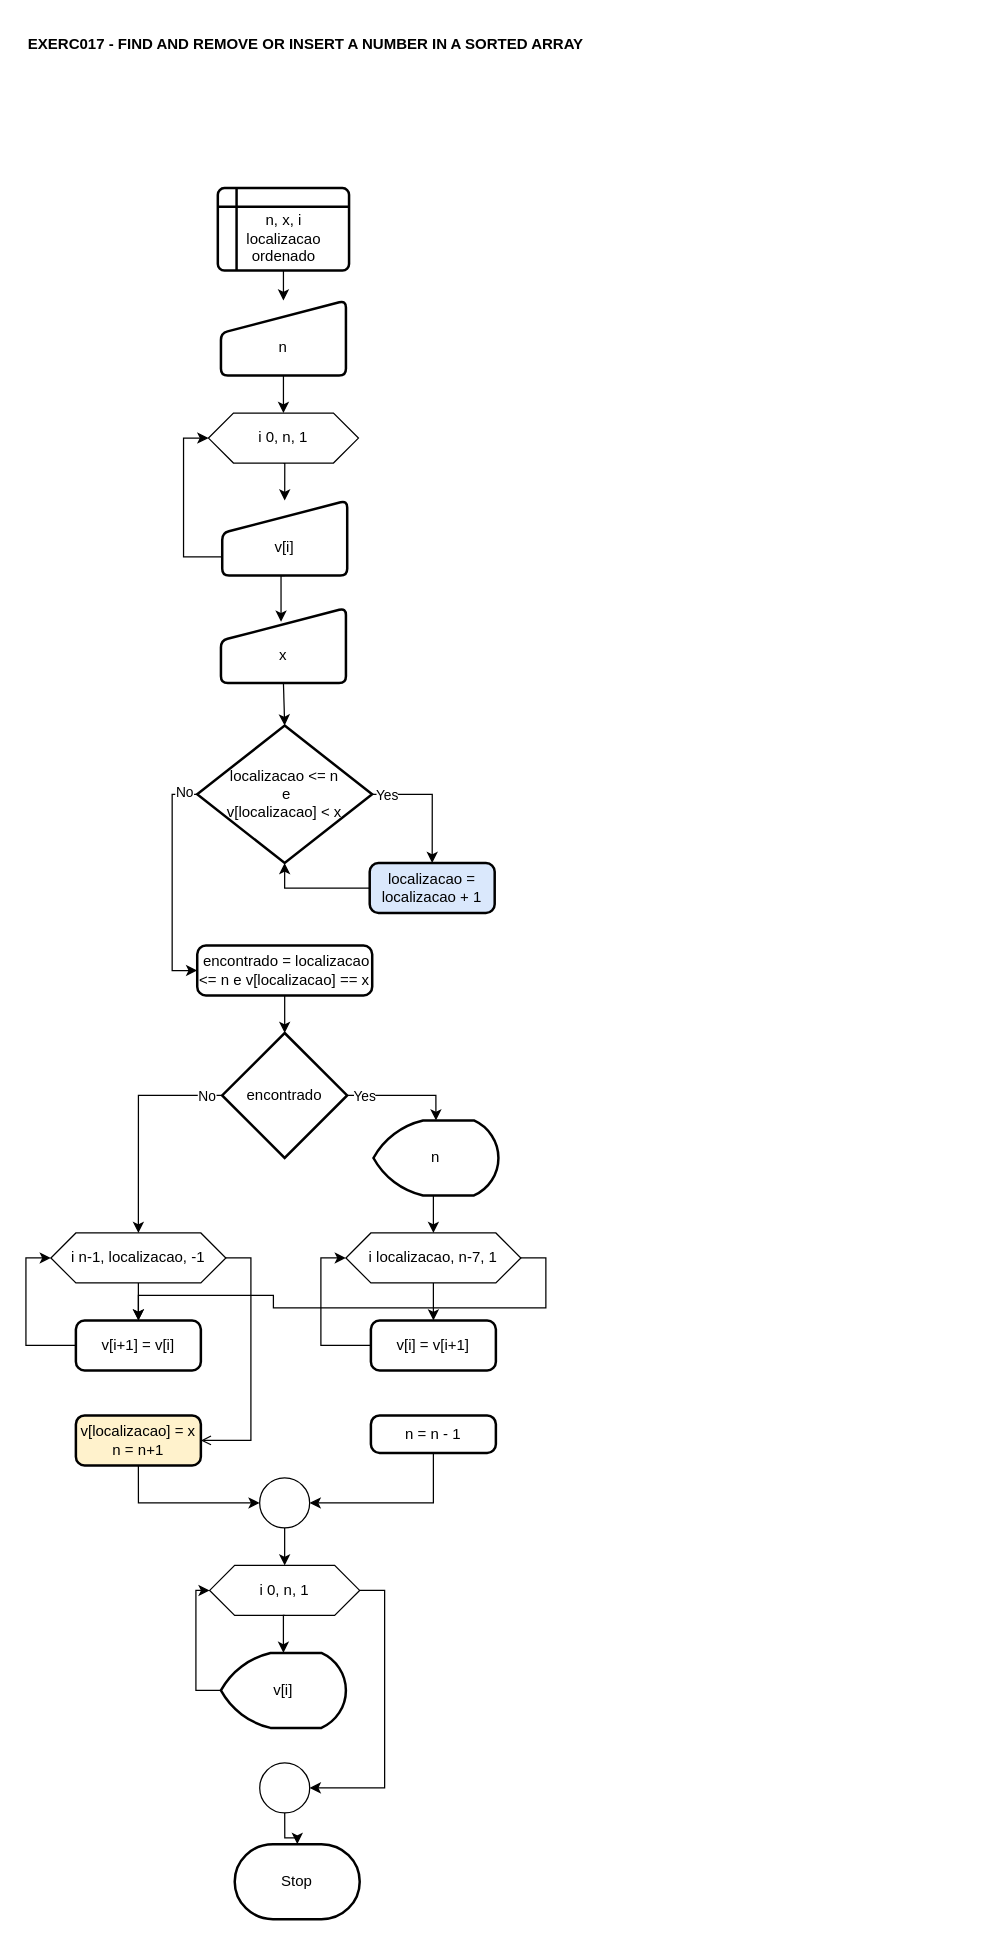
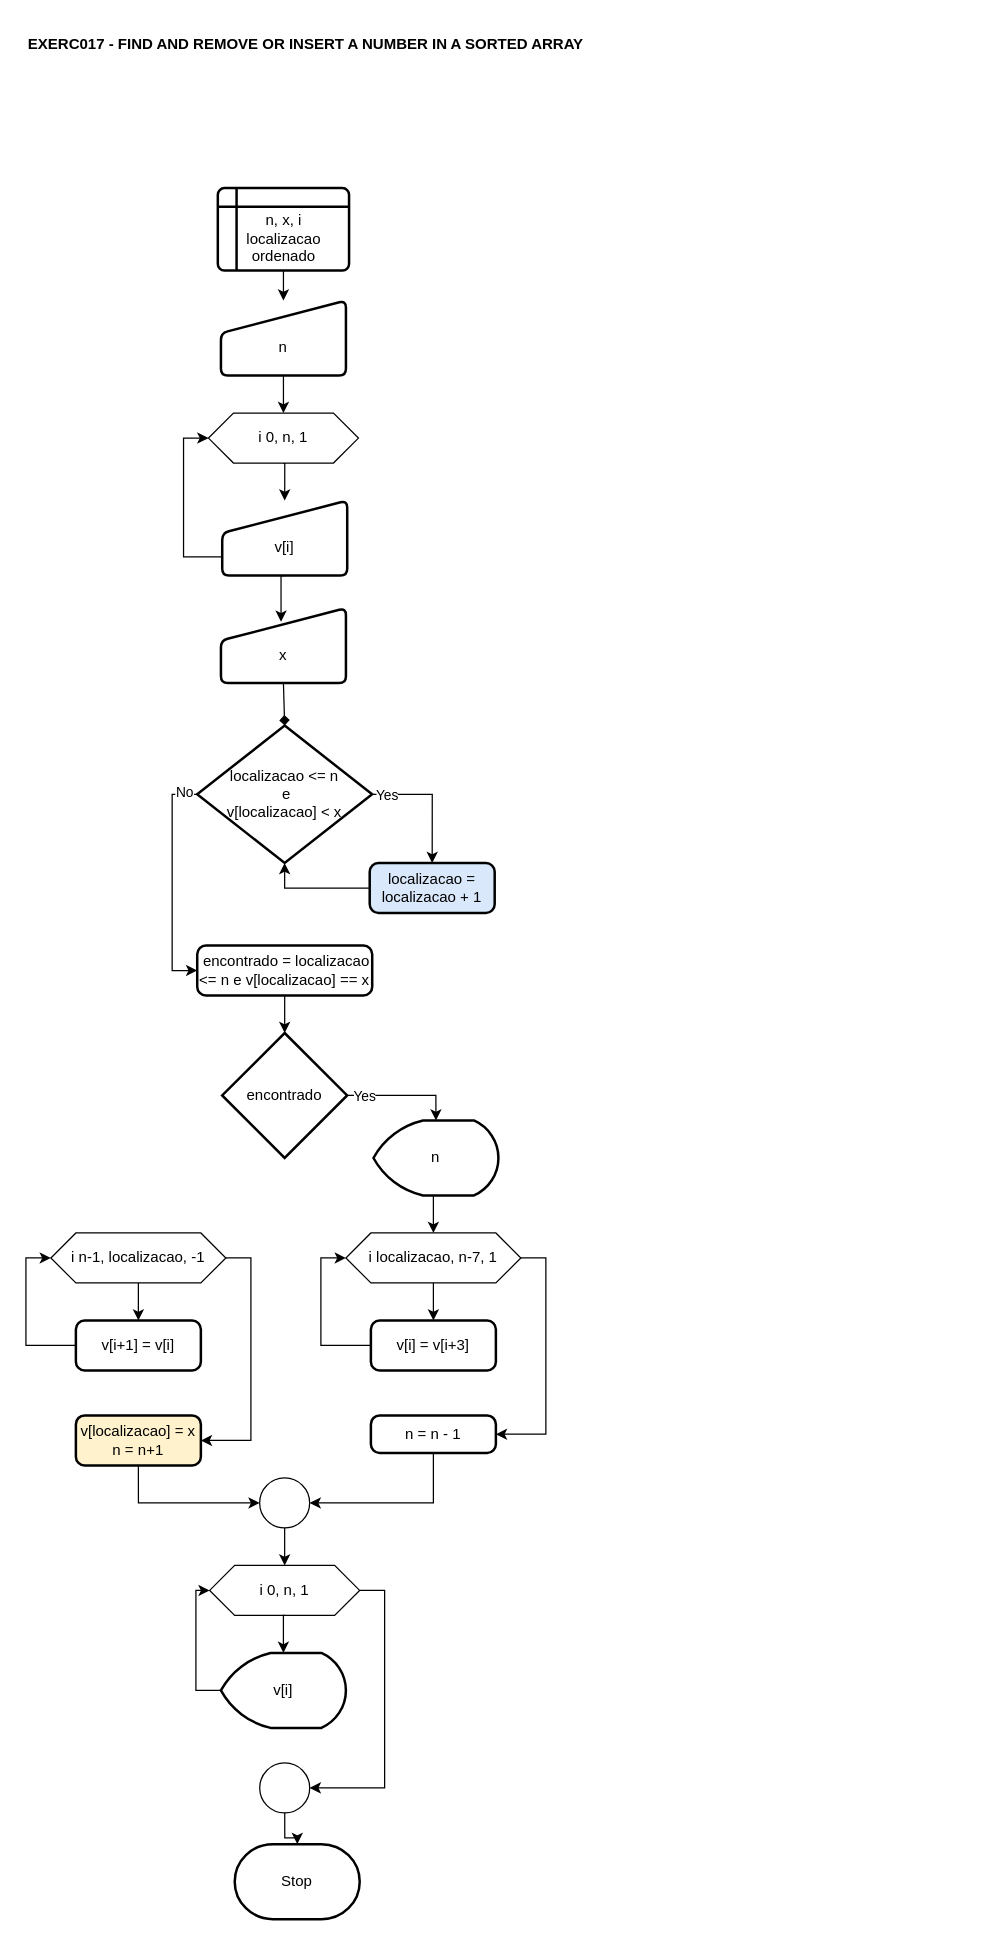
  <mxCell id="0" />
  <mxCell id="1" parent="0" />
  <mxCell id="2" value="EXERC017&lt;span style=&quot;background-color: transparent; color: light-dark(rgb(0, 0, 0), rgb(255, 255, 255));&quot;&gt;&amp;nbsp;-&amp;nbsp;&lt;/span&gt;FIND AND REMOVE OR INSERT A NUMBER IN A SORTED ARRAY" style="text;html=1;align=left;verticalAlign=middle;whiteSpace=wrap;rounded=0;fontStyle=1" parent="1" vertex="1"><mxGeometry x="20" y="20" width="760" height="30" as="geometry" /></mxCell>
  <mxCell id="3" style="edgeStyle=orthogonalEdgeStyle;rounded=0;orthogonalLoop=1;jettySize=auto;html=1;exitX=0.5;exitY=1;exitDx=0;exitDy=0;entryX=0.5;entryY=0;entryDx=0;entryDy=0;" edge="1" parent="1" source="4" target="6"><mxGeometry relative="1" as="geometry" /></mxCell>
  <mxCell id="4" value="&lt;div&gt;&lt;br&gt;&lt;/div&gt;n, x, i&lt;br&gt;localizacao&lt;br&gt;&lt;div&gt;ordenado&lt;/div&gt;" style="shape=internalStorage;whiteSpace=wrap;html=1;dx=15;dy=15;rounded=1;arcSize=8;strokeWidth=2;" parent="1" vertex="1"><mxGeometry x="173.53" y="150" width="105" height="66" as="geometry" /></mxCell>
  <mxCell id="5" style="edgeStyle=orthogonalEdgeStyle;rounded=0;orthogonalLoop=1;jettySize=auto;html=1;exitX=0.5;exitY=1;exitDx=0;exitDy=0;entryX=0.5;entryY=0;entryDx=0;entryDy=0;" edge="1" parent="1" source="6" target="8"><mxGeometry relative="1" as="geometry" /></mxCell>
  <mxCell id="6" value="&lt;br&gt;&lt;div&gt;n&lt;/div&gt;" style="html=1;strokeWidth=2;shape=manualInput;whiteSpace=wrap;rounded=1;size=26;arcSize=11;" vertex="1" parent="1"><mxGeometry x="176.03" y="240" width="100" height="60" as="geometry" /></mxCell>
  <mxCell id="7" style="edgeStyle=orthogonalEdgeStyle;rounded=0;orthogonalLoop=1;jettySize=auto;html=1;exitX=0.5;exitY=1;exitDx=0;exitDy=0;entryX=0.5;entryY=0;entryDx=0;entryDy=0;" edge="1" parent="1" source="8" target="10"><mxGeometry relative="1" as="geometry" /></mxCell>
  <mxCell id="8" value="i 0, n, 1" style="shape=hexagon;perimeter=hexagonPerimeter2;whiteSpace=wrap;html=1;fixedSize=1;" vertex="1" parent="1"><mxGeometry x="166.05" y="330" width="120" height="40" as="geometry" /></mxCell>
  <mxCell id="9" style="edgeStyle=orthogonalEdgeStyle;rounded=0;orthogonalLoop=1;jettySize=auto;html=1;exitX=0;exitY=0.75;exitDx=0;exitDy=0;entryX=0;entryY=0.5;entryDx=0;entryDy=0;" edge="1" parent="1" source="10" target="8"><mxGeometry relative="1" as="geometry" /></mxCell>
  <mxCell id="10" value="&lt;div&gt;&lt;br&gt;&lt;/div&gt;v[i]" style="html=1;strokeWidth=2;shape=manualInput;whiteSpace=wrap;rounded=1;size=26;arcSize=11;" vertex="1" parent="1"><mxGeometry x="177.05" y="400" width="100" height="60" as="geometry" /></mxCell>
  <mxCell id="11" value="&lt;div&gt;&lt;br&gt;&lt;/div&gt;x" style="html=1;strokeWidth=2;shape=manualInput;whiteSpace=wrap;rounded=1;size=26;arcSize=11;" vertex="1" parent="1"><mxGeometry x="176.03" y="486" width="100" height="60" as="geometry" /></mxCell>
  <mxCell id="12" style="edgeStyle=orthogonalEdgeStyle;rounded=0;orthogonalLoop=1;jettySize=auto;html=1;exitX=0.5;exitY=1;exitDx=0;exitDy=0;entryX=0.481;entryY=0.183;entryDx=0;entryDy=0;entryPerimeter=0;" edge="1" parent="1" source="10" target="11"><mxGeometry relative="1" as="geometry" /></mxCell>
  <mxCell id="13" style="edgeStyle=orthogonalEdgeStyle;rounded=0;orthogonalLoop=1;jettySize=auto;html=1;exitX=1;exitY=0.5;exitDx=0;exitDy=0;exitPerimeter=0;entryX=0.5;entryY=0;entryDx=0;entryDy=0;" edge="1" parent="1" source="17" target="19"><mxGeometry relative="1" as="geometry" /></mxCell>
  <mxCell id="14" value="Yes" style="edgeLabel;html=1;align=center;verticalAlign=middle;resizable=0;points=[];" vertex="1" connectable="0" parent="13"><mxGeometry x="-0.263" y="-1" relative="1" as="geometry"><mxPoint x="-27" y="-1" as="offset" /></mxGeometry></mxCell>
  <mxCell id="15" style="edgeStyle=orthogonalEdgeStyle;rounded=0;orthogonalLoop=1;jettySize=auto;html=1;exitX=0;exitY=0.5;exitDx=0;exitDy=0;exitPerimeter=0;entryX=0;entryY=0.5;entryDx=0;entryDy=0;" edge="1" parent="1" source="17" target="21"><mxGeometry relative="1" as="geometry" /></mxCell>
  <mxCell id="16" value="No" style="edgeLabel;html=1;align=center;verticalAlign=middle;resizable=0;points=[];" vertex="1" connectable="0" parent="15"><mxGeometry x="-0.038" y="1" relative="1" as="geometry"><mxPoint x="8" y="-68" as="offset" /></mxGeometry></mxCell>
  <mxCell id="17" value="&lt;div&gt;localizacao&amp;nbsp;&lt;span style=&quot;background-color: transparent; color: light-dark(rgb(0, 0, 0), rgb(255, 255, 255));&quot;&gt;&amp;lt;= n&lt;/span&gt;&lt;/div&gt;&lt;div&gt;&lt;span style=&quot;background-color: transparent; color: light-dark(rgb(0, 0, 0), rgb(255, 255, 255));&quot;&gt;&amp;nbsp;&lt;/span&gt;&lt;span style=&quot;background-color: transparent; color: light-dark(rgb(0, 0, 0), rgb(255, 255, 255));&quot;&gt;e&lt;/span&gt;&lt;/div&gt;&lt;div&gt;&lt;span style=&quot;background-color: transparent; color: light-dark(rgb(0, 0, 0), rgb(255, 255, 255));&quot;&gt;v[localizacao] &amp;lt; x&lt;/span&gt;&lt;/div&gt;" style="strokeWidth=2;html=1;shape=mxgraph.flowchart.decision;whiteSpace=wrap;" vertex="1" parent="1"><mxGeometry x="157.01" y="580" width="140" height="110" as="geometry" /></mxCell>
- <mxCell id="18" style="edgeStyle=orthogonalEdgeStyle;rounded=0;orthogonalLoop=1;jettySize=auto;html=1;exitX=0.5;exitY=1;exitDx=0;exitDy=0;entryX=0.5;entryY=0;entryDx=0;entryDy=0;entryPerimeter=0;" edge="1" parent="1" source="11" target="17"><mxGeometry relative="1" as="geometry" /></mxCell>
+ <mxCell id="18" style="edgeStyle=orthogonalEdgeStyle;rounded=0;orthogonalLoop=1;jettySize=auto;html=1;exitX=0.5;exitY=1;exitDx=0;exitDy=0;entryX=0.5;entryY=0;entryDx=0;entryDy=0;entryPerimeter=0;endArrow=diamond;" edge="1" parent="1" source="11" target="17"><mxGeometry relative="1" as="geometry" /></mxCell>
  <mxCell id="19" value="localizacao = localizacao + 1" style="rounded=1;whiteSpace=wrap;html=1;absoluteArcSize=1;arcSize=14;strokeWidth=2;fillColor=#dae8fc;" vertex="1" parent="1"><mxGeometry x="295.05" y="690" width="100" height="40" as="geometry" /></mxCell>
  <mxCell id="20" style="edgeStyle=orthogonalEdgeStyle;rounded=0;orthogonalLoop=1;jettySize=auto;html=1;exitX=0;exitY=0.5;exitDx=0;exitDy=0;entryX=0.5;entryY=1;entryDx=0;entryDy=0;entryPerimeter=0;" edge="1" parent="1" source="19" target="17"><mxGeometry relative="1" as="geometry" /></mxCell>
  <mxCell id="21" value="&amp;nbsp;encontrado = localizacao &amp;lt;= n e v[localizacao] == x" style="rounded=1;whiteSpace=wrap;html=1;absoluteArcSize=1;arcSize=14;strokeWidth=2;" vertex="1" parent="1"><mxGeometry x="157.05" y="756" width="140" height="40" as="geometry" /></mxCell>
- <mxCell id="22" style="edgeStyle=orthogonalEdgeStyle;rounded=0;orthogonalLoop=1;jettySize=auto;html=1;exitX=0;exitY=0.5;exitDx=0;exitDy=0;exitPerimeter=0;entryX=0.5;entryY=0;entryDx=0;entryDy=0;" edge="1" parent="1" source="24" target="38"><mxGeometry relative="1" as="geometry" /></mxCell>
- <mxCell id="23" value="No" style="edgeLabel;html=1;align=center;verticalAlign=middle;resizable=0;points=[];" vertex="1" connectable="0" parent="22"><mxGeometry x="-0.623" y="2" relative="1" as="geometry"><mxPoint x="20" y="-2" as="offset" /></mxGeometry></mxCell>
  <mxCell id="24" value="encontrado" style="strokeWidth=2;html=1;shape=mxgraph.flowchart.decision;whiteSpace=wrap;" vertex="1" parent="1"><mxGeometry x="177" y="826" width="100" height="100" as="geometry" /></mxCell>
  <mxCell id="25" style="edgeStyle=orthogonalEdgeStyle;rounded=0;orthogonalLoop=1;jettySize=auto;html=1;exitX=0.5;exitY=1;exitDx=0;exitDy=0;exitPerimeter=0;entryX=0.5;entryY=0;entryDx=0;entryDy=0;" edge="1" parent="1" source="26" target="29"><mxGeometry relative="1" as="geometry" /></mxCell>
  <mxCell id="26" value="n" style="strokeWidth=2;html=1;shape=mxgraph.flowchart.display;whiteSpace=wrap;" vertex="1" parent="1"><mxGeometry x="298.04" y="896" width="100" height="60" as="geometry" /></mxCell>
  <mxCell id="27" style="edgeStyle=orthogonalEdgeStyle;rounded=0;orthogonalLoop=1;jettySize=auto;html=1;exitX=0.5;exitY=1;exitDx=0;exitDy=0;entryX=0.5;entryY=0;entryDx=0;entryDy=0;" edge="1" parent="1" source="29" target="31"><mxGeometry relative="1" as="geometry" /></mxCell>
- <mxCell id="28" style="edgeStyle=orthogonalEdgeStyle;rounded=0;orthogonalLoop=1;jettySize=auto;html=1;exitX=1;exitY=0.5;exitDx=0;exitDy=0;" edge="1" parent="1" source="29" target="40"><mxGeometry relative="1" as="geometry" /></mxCell>
+ <mxCell id="28" style="edgeStyle=orthogonalEdgeStyle;rounded=0;orthogonalLoop=1;jettySize=auto;html=1;exitX=1;exitY=0.5;exitDx=0;exitDy=0;entryX=1;entryY=0.5;entryDx=0;entryDy=0;" edge="1" parent="1" source="29" target="42"><mxGeometry relative="1" as="geometry" /></mxCell>
  <mxCell id="29" value="i localizacao, n-7, 1" style="shape=hexagon;perimeter=hexagonPerimeter2;whiteSpace=wrap;html=1;fixedSize=1;" vertex="1" parent="1"><mxGeometry x="276" y="986" width="140" height="40" as="geometry" /></mxCell>
  <mxCell id="30" style="edgeStyle=orthogonalEdgeStyle;rounded=0;orthogonalLoop=1;jettySize=auto;html=1;exitX=0;exitY=0.5;exitDx=0;exitDy=0;entryX=0;entryY=0.5;entryDx=0;entryDy=0;" edge="1" parent="1" source="31" target="29"><mxGeometry relative="1" as="geometry" /></mxCell>
- <mxCell id="31" value="v[i] = v[i+1]" style="rounded=1;whiteSpace=wrap;html=1;absoluteArcSize=1;arcSize=14;strokeWidth=2;" vertex="1" parent="1"><mxGeometry x="296" y="1056" width="100" height="40" as="geometry" /></mxCell>
+ <mxCell id="31" value="v[i] = v[i+3]" style="rounded=1;whiteSpace=wrap;html=1;absoluteArcSize=1;arcSize=14;strokeWidth=2;" vertex="1" parent="1"><mxGeometry x="296" y="1056" width="100" height="40" as="geometry" /></mxCell>
  <mxCell id="32" style="edgeStyle=orthogonalEdgeStyle;rounded=0;orthogonalLoop=1;jettySize=auto;html=1;exitX=0.5;exitY=1;exitDx=0;exitDy=0;exitPerimeter=0;entryX=0.5;entryY=0;entryDx=0;entryDy=0;" edge="1" parent="1" source="33" target="45"><mxGeometry relative="1" as="geometry" /></mxCell>
  <mxCell id="33" value="" style="verticalLabelPosition=bottom;verticalAlign=top;html=1;shape=mxgraph.flowchart.on-page_reference;" vertex="1" parent="1"><mxGeometry x="207" y="1182" width="40" height="40" as="geometry" /></mxCell>
  <mxCell id="34" style="edgeStyle=orthogonalEdgeStyle;rounded=0;orthogonalLoop=1;jettySize=auto;html=1;exitX=1;exitY=0.5;exitDx=0;exitDy=0;exitPerimeter=0;entryX=0.5;entryY=0;entryDx=0;entryDy=0;entryPerimeter=0;" edge="1" parent="1" source="24" target="26"><mxGeometry relative="1" as="geometry" /></mxCell>
  <mxCell id="35" value="Yes" style="edgeLabel;html=1;align=center;verticalAlign=middle;resizable=0;points=[];" vertex="1" connectable="0" parent="34"><mxGeometry x="-0.329" relative="1" as="geometry"><mxPoint x="-18" as="offset" /></mxGeometry></mxCell>
  <mxCell id="36" style="edgeStyle=orthogonalEdgeStyle;rounded=0;orthogonalLoop=1;jettySize=auto;html=1;exitX=0.5;exitY=1;exitDx=0;exitDy=0;entryX=0.5;entryY=0;entryDx=0;entryDy=0;" edge="1" parent="1" source="38" target="40"><mxGeometry relative="1" as="geometry" /></mxCell>
- <mxCell id="37" style="edgeStyle=orthogonalEdgeStyle;rounded=0;orthogonalLoop=1;jettySize=auto;html=1;exitX=1;exitY=0.5;exitDx=0;exitDy=0;entryX=1;entryY=0.5;entryDx=0;entryDy=0;endArrow=open;" edge="1" parent="1" source="38" target="41"><mxGeometry relative="1" as="geometry" /></mxCell>
+ <mxCell id="37" style="edgeStyle=orthogonalEdgeStyle;rounded=0;orthogonalLoop=1;jettySize=auto;html=1;exitX=1;exitY=0.5;exitDx=0;exitDy=0;entryX=1;entryY=0.5;entryDx=0;entryDy=0;" edge="1" parent="1" source="38" target="41"><mxGeometry relative="1" as="geometry" /></mxCell>
  <mxCell id="38" value="i n-1, localizacao, -1" style="shape=hexagon;perimeter=hexagonPerimeter2;whiteSpace=wrap;html=1;fixedSize=1;" vertex="1" parent="1"><mxGeometry x="39.96" y="986" width="140" height="40" as="geometry" /></mxCell>
  <mxCell id="39" style="edgeStyle=orthogonalEdgeStyle;rounded=0;orthogonalLoop=1;jettySize=auto;html=1;exitX=0;exitY=0.5;exitDx=0;exitDy=0;entryX=0;entryY=0.5;entryDx=0;entryDy=0;" edge="1" parent="1" source="40" target="38"><mxGeometry relative="1" as="geometry" /></mxCell>
  <mxCell id="40" value="v[i+1] = v[i]" style="rounded=1;whiteSpace=wrap;html=1;absoluteArcSize=1;arcSize=14;strokeWidth=2;" vertex="1" parent="1"><mxGeometry x="59.96" y="1056" width="100" height="40" as="geometry" /></mxCell>
  <mxCell id="41" value="v[localizacao] = x&lt;div&gt;n = n+1&lt;/div&gt;" style="rounded=1;whiteSpace=wrap;html=1;absoluteArcSize=1;arcSize=14;strokeWidth=2;fillColor=#fff2cc;" vertex="1" parent="1"><mxGeometry x="59.96" y="1132" width="100" height="40" as="geometry" /></mxCell>
  <mxCell id="42" value="n = n - 1" style="rounded=1;whiteSpace=wrap;html=1;absoluteArcSize=1;arcSize=14;strokeWidth=2;" vertex="1" parent="1"><mxGeometry x="296" y="1132" width="100" height="30" as="geometry" /></mxCell>
  <mxCell id="43" style="edgeStyle=orthogonalEdgeStyle;rounded=0;orthogonalLoop=1;jettySize=auto;html=1;exitX=0.5;exitY=1;exitDx=0;exitDy=0;entryX=0;entryY=0.5;entryDx=0;entryDy=0;entryPerimeter=0;" edge="1" parent="1" source="41" target="33"><mxGeometry relative="1" as="geometry" /></mxCell>
  <mxCell id="44" style="edgeStyle=orthogonalEdgeStyle;rounded=0;orthogonalLoop=1;jettySize=auto;html=1;exitX=0.5;exitY=1;exitDx=0;exitDy=0;entryX=1;entryY=0.5;entryDx=0;entryDy=0;entryPerimeter=0;" edge="1" parent="1" source="42" target="33"><mxGeometry relative="1" as="geometry" /></mxCell>
  <mxCell id="45" value="i 0, n, 1" style="shape=hexagon;perimeter=hexagonPerimeter2;whiteSpace=wrap;html=1;fixedSize=1;" vertex="1" parent="1"><mxGeometry x="167" y="1252" width="120" height="40" as="geometry" /></mxCell>
  <mxCell id="46" style="edgeStyle=orthogonalEdgeStyle;rounded=0;orthogonalLoop=1;jettySize=auto;html=1;exitX=0;exitY=0.5;exitDx=0;exitDy=0;exitPerimeter=0;entryX=0;entryY=0.5;entryDx=0;entryDy=0;" edge="1" parent="1" source="47" target="45"><mxGeometry relative="1" as="geometry" /></mxCell>
  <mxCell id="47" value="v[i]" style="strokeWidth=2;html=1;shape=mxgraph.flowchart.display;whiteSpace=wrap;" vertex="1" parent="1"><mxGeometry x="176" y="1322" width="100" height="60" as="geometry" /></mxCell>
  <mxCell id="48" style="edgeStyle=orthogonalEdgeStyle;rounded=0;orthogonalLoop=1;jettySize=auto;html=1;exitX=0.5;exitY=1;exitDx=0;exitDy=0;entryX=0.5;entryY=0;entryDx=0;entryDy=0;entryPerimeter=0;" edge="1" parent="1" source="45" target="47"><mxGeometry relative="1" as="geometry" /></mxCell>
  <mxCell id="49" value="Stop" style="strokeWidth=2;html=1;shape=mxgraph.flowchart.terminator;whiteSpace=wrap;" vertex="1" parent="1"><mxGeometry x="187.05" y="1475" width="100" height="60" as="geometry" /></mxCell>
  <mxCell id="50" style="edgeStyle=orthogonalEdgeStyle;rounded=0;orthogonalLoop=1;jettySize=auto;html=1;exitX=0.5;exitY=1;exitDx=0;exitDy=0;entryX=0.5;entryY=0;entryDx=0;entryDy=0;entryPerimeter=0;" edge="1" parent="1" source="21" target="24"><mxGeometry relative="1" as="geometry" /></mxCell>
  <mxCell id="51" style="edgeStyle=orthogonalEdgeStyle;rounded=0;orthogonalLoop=1;jettySize=auto;html=1;exitX=0.5;exitY=1;exitDx=0;exitDy=0;exitPerimeter=0;" edge="1" parent="1" source="52" target="49"><mxGeometry relative="1" as="geometry" /></mxCell>
  <mxCell id="52" value="" style="verticalLabelPosition=bottom;verticalAlign=top;html=1;shape=mxgraph.flowchart.on-page_reference;" vertex="1" parent="1"><mxGeometry x="207.05" y="1410" width="40" height="40" as="geometry" /></mxCell>
  <mxCell id="53" style="edgeStyle=orthogonalEdgeStyle;rounded=0;orthogonalLoop=1;jettySize=auto;html=1;exitX=1;exitY=0.5;exitDx=0;exitDy=0;entryX=1;entryY=0.5;entryDx=0;entryDy=0;entryPerimeter=0;" edge="1" parent="1" source="45" target="52"><mxGeometry relative="1" as="geometry" /></mxCell>
